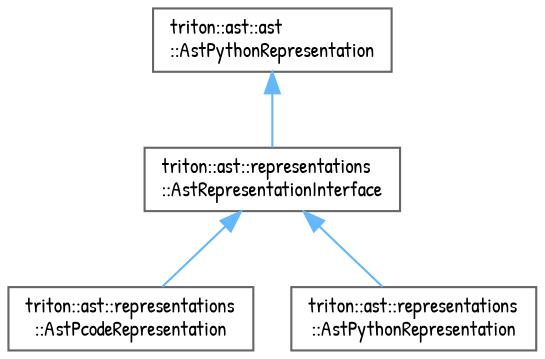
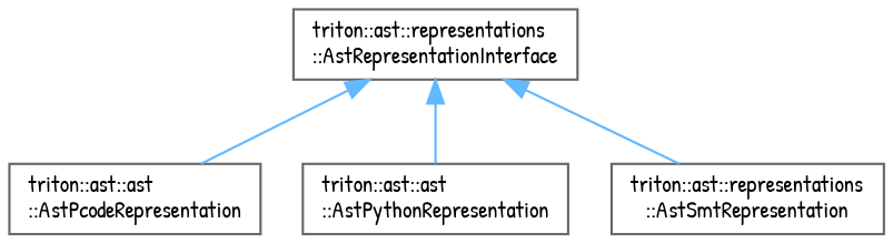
  digraph {
    fontname="Patrick Hand"
    rankdir=TB
    node [color=grey40 fillcolor=white fontname="Patrick Hand" fontsize=10 shape=box style=filled]
    edge [color=steelblue1 dir=back fontname="Patrick Hand" fontsize=10 labelfontname=Helvetica labelfontsize=10 style=solid]
    n1 [height=0.2 label="triton::ast::representations\l::AstRepresentationInterface" width=0.4]
-   n2 [height=0.2 label="triton::ast::representations\l::AstPcodeRepresentation" width=0.4]
+   n2 [height=0.2 label="triton::ast::ast\l::AstPcodeRepresentation" width=0.4]
    n3 [height=0.2 label="triton::ast::ast\l::AstPythonRepresentation" width=0.4]
-   n4 [height=0.2 label="triton::ast::representations\l::AstPythonRepresentation" width=0.4]
+   n4 [height=0.2 label="triton::ast::representations\l::AstSmtRepresentation" width=0.4]
    n1 -> n2
-   n3 -> n1
+   n1 -> n3
    n1 -> n4
  }
